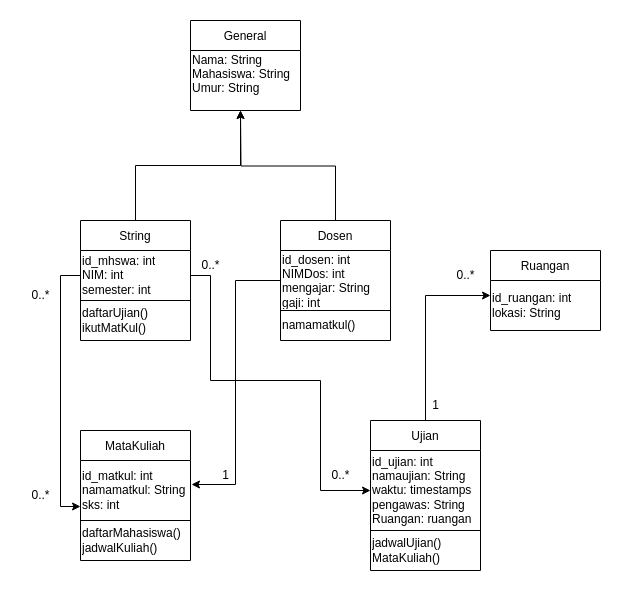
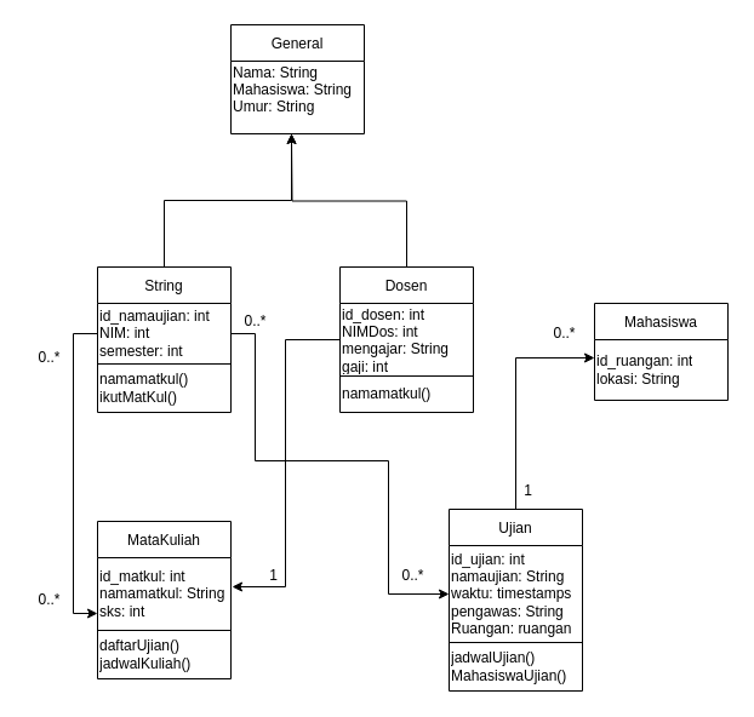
  <mxCell id="0" />
  <mxCell id="1" parent="0" />
  <mxCell id="2" value="String" style="shape=table;startSize=30;container=1;collapsible=0;childLayout=tableLayout;align=center;" vertex="1" parent="1"><mxGeometry x="80" y="220" width="110" height="120" as="geometry" /></mxCell>
  <mxCell id="3" value="" style="shape=tableRow;horizontal=0;startSize=0;swimlaneHead=0;swimlaneBody=0;strokeColor=inherit;top=0;left=0;bottom=0;right=0;collapsible=0;dropTarget=0;fillColor=none;points=[[0,0.5],[1,0.5]];portConstraint=eastwest;" vertex="1" parent="2"><mxGeometry y="30" width="110" height="50" as="geometry" /></mxCell>
- <mxCell id="4" value="id_mhswa: int&lt;div&gt;NIM: int&lt;/div&gt;&lt;div style=&quot;&quot;&gt;semester: int&lt;/div&gt;" style="shape=partialRectangle;html=1;whiteSpace=wrap;connectable=0;strokeColor=inherit;overflow=hidden;fillColor=none;top=0;left=0;bottom=0;right=0;pointerEvents=1;align=left;" vertex="1" parent="3"><mxGeometry width="110" height="50" as="geometry"><mxRectangle width="110" height="50" as="alternateBounds" /></mxGeometry></mxCell>
+ <mxCell id="4" value="id_namaujian: int&lt;div&gt;NIM: int&lt;/div&gt;&lt;div style=&quot;&quot;&gt;semester: int&lt;/div&gt;" style="shape=partialRectangle;html=1;whiteSpace=wrap;connectable=0;strokeColor=inherit;overflow=hidden;fillColor=none;top=0;left=0;bottom=0;right=0;pointerEvents=1;align=left;" vertex="1" parent="3"><mxGeometry width="110" height="50" as="geometry"><mxRectangle width="110" height="50" as="alternateBounds" /></mxGeometry></mxCell>
  <mxCell id="5" value="" style="shape=tableRow;horizontal=0;startSize=0;swimlaneHead=0;swimlaneBody=0;strokeColor=inherit;top=0;left=0;bottom=0;right=0;collapsible=0;dropTarget=0;fillColor=none;points=[[0,0.5],[1,0.5]];portConstraint=eastwest;" vertex="1" parent="2"><mxGeometry y="80" width="110" height="40" as="geometry" /></mxCell>
- <mxCell id="6" value="daftarUjian()&lt;div&gt;ikutMatKul()&lt;/div&gt;" style="shape=partialRectangle;html=1;whiteSpace=wrap;connectable=0;strokeColor=inherit;overflow=hidden;fillColor=none;top=0;left=0;bottom=0;right=0;pointerEvents=1;align=left;" vertex="1" parent="5"><mxGeometry width="110" height="40" as="geometry"><mxRectangle width="110" height="40" as="alternateBounds" /></mxGeometry></mxCell>
+ <mxCell id="6" value="namamatkul()&lt;div&gt;ikutMatKul()&lt;/div&gt;" style="shape=partialRectangle;html=1;whiteSpace=wrap;connectable=0;strokeColor=inherit;overflow=hidden;fillColor=none;top=0;left=0;bottom=0;right=0;pointerEvents=1;align=left;" vertex="1" parent="5"><mxGeometry width="110" height="40" as="geometry"><mxRectangle width="110" height="40" as="alternateBounds" /></mxGeometry></mxCell>
  <mxCell id="7" style="edgeStyle=orthogonalEdgeStyle;rounded=0;orthogonalLoop=1;jettySize=auto;html=1;exitX=0.5;exitY=0;exitDx=0;exitDy=0;" edge="1" parent="1" source="8"><mxGeometry relative="1" as="geometry"><mxPoint x="240" y="110" as="targetPoint" /></mxGeometry></mxCell>
  <mxCell id="8" value="Dosen" style="shape=table;startSize=30;container=1;collapsible=0;childLayout=tableLayout;align=center;" vertex="1" parent="1"><mxGeometry x="280" y="220" width="110" height="120" as="geometry" /></mxCell>
  <mxCell id="9" value="" style="shape=tableRow;horizontal=0;startSize=0;swimlaneHead=0;swimlaneBody=0;strokeColor=inherit;top=0;left=0;bottom=0;right=0;collapsible=0;dropTarget=0;fillColor=none;points=[[0,0.5],[1,0.5]];portConstraint=eastwest;" vertex="1" parent="8"><mxGeometry y="30" width="110" height="60" as="geometry" /></mxCell>
  <mxCell id="10" value="id_dosen: int&lt;div&gt;NIMDos: int&lt;br&gt;&lt;div style=&quot;&quot;&gt;&lt;span style=&quot;background-color: initial;&quot;&gt;mengajar: String&lt;br&gt;gaji: int&lt;/span&gt;&lt;/div&gt;&lt;/div&gt;" style="shape=partialRectangle;html=1;whiteSpace=wrap;connectable=0;strokeColor=inherit;overflow=hidden;fillColor=none;top=0;left=0;bottom=0;right=0;pointerEvents=1;align=left;" vertex="1" parent="9"><mxGeometry width="110" height="60" as="geometry"><mxRectangle width="110" height="60" as="alternateBounds" /></mxGeometry></mxCell>
  <mxCell id="11" value="" style="shape=tableRow;horizontal=0;startSize=0;swimlaneHead=0;swimlaneBody=0;strokeColor=inherit;top=0;left=0;bottom=0;right=0;collapsible=0;dropTarget=0;fillColor=none;points=[[0,0.5],[1,0.5]];portConstraint=eastwest;" vertex="1" parent="8"><mxGeometry y="90" width="110" height="30" as="geometry" /></mxCell>
  <mxCell id="12" value="namamatkul()" style="shape=partialRectangle;html=1;whiteSpace=wrap;connectable=0;strokeColor=inherit;overflow=hidden;fillColor=none;top=0;left=0;bottom=0;right=0;pointerEvents=1;align=left;" vertex="1" parent="11"><mxGeometry width="110" height="30" as="geometry"><mxRectangle width="110" height="30" as="alternateBounds" /></mxGeometry></mxCell>
  <mxCell id="13" value="MataKuliah" style="shape=table;startSize=30;container=1;collapsible=0;childLayout=tableLayout;align=center;" vertex="1" parent="1"><mxGeometry x="80" y="430" width="110" height="130" as="geometry" /></mxCell>
  <mxCell id="14" value="" style="shape=tableRow;horizontal=0;startSize=0;swimlaneHead=0;swimlaneBody=0;strokeColor=inherit;top=0;left=0;bottom=0;right=0;collapsible=0;dropTarget=0;fillColor=none;points=[[0,0.5],[1,0.5]];portConstraint=eastwest;" vertex="1" parent="13"><mxGeometry y="30" width="110" height="60" as="geometry" /></mxCell>
  <mxCell id="15" value="id_matkul: int&lt;br&gt;namamatkul: String&lt;br&gt;sks: int" style="shape=partialRectangle;html=1;whiteSpace=wrap;connectable=0;strokeColor=inherit;overflow=hidden;fillColor=none;top=0;left=0;bottom=0;right=0;pointerEvents=1;align=left;" vertex="1" parent="14"><mxGeometry width="110" height="60" as="geometry"><mxRectangle width="110" height="60" as="alternateBounds" /></mxGeometry></mxCell>
  <mxCell id="16" value="" style="shape=tableRow;horizontal=0;startSize=0;swimlaneHead=0;swimlaneBody=0;strokeColor=inherit;top=0;left=0;bottom=0;right=0;collapsible=0;dropTarget=0;fillColor=none;points=[[0,0.5],[1,0.5]];portConstraint=eastwest;" vertex="1" parent="13"><mxGeometry y="90" width="110" height="40" as="geometry" /></mxCell>
- <mxCell id="17" value="daftarMahasiswa()&lt;br&gt;jadwalKuliah()" style="shape=partialRectangle;html=1;whiteSpace=wrap;connectable=0;strokeColor=inherit;overflow=hidden;fillColor=none;top=0;left=0;bottom=0;right=0;pointerEvents=1;align=left;" vertex="1" parent="16"><mxGeometry width="110" height="40" as="geometry"><mxRectangle width="110" height="40" as="alternateBounds" /></mxGeometry></mxCell>
+ <mxCell id="17" value="daftarUjian()&lt;br&gt;jadwalKuliah()" style="shape=partialRectangle;html=1;whiteSpace=wrap;connectable=0;strokeColor=inherit;overflow=hidden;fillColor=none;top=0;left=0;bottom=0;right=0;pointerEvents=1;align=left;" vertex="1" parent="16"><mxGeometry width="110" height="40" as="geometry"><mxRectangle width="110" height="40" as="alternateBounds" /></mxGeometry></mxCell>
  <mxCell id="18" value="Ujian" style="shape=table;startSize=30;container=1;collapsible=0;childLayout=tableLayout;align=center;" vertex="1" parent="1"><mxGeometry x="370" y="420" width="110" height="150" as="geometry" /></mxCell>
  <mxCell id="19" value="" style="shape=tableRow;horizontal=0;startSize=0;swimlaneHead=0;swimlaneBody=0;strokeColor=inherit;top=0;left=0;bottom=0;right=0;collapsible=0;dropTarget=0;fillColor=none;points=[[0,0.5],[1,0.5]];portConstraint=eastwest;" vertex="1" parent="18"><mxGeometry y="30" width="110" height="80" as="geometry" /></mxCell>
  <mxCell id="20" value="id_ujian: int&lt;br&gt;namaujian: String&lt;br&gt;waktu: timestamps&lt;br&gt;pengawas: String&lt;br&gt;Ruangan: ruangan" style="shape=partialRectangle;html=1;whiteSpace=wrap;connectable=0;strokeColor=inherit;overflow=hidden;fillColor=none;top=0;left=0;bottom=0;right=0;pointerEvents=1;align=left;" vertex="1" parent="19"><mxGeometry width="110" height="80" as="geometry"><mxRectangle width="110" height="80" as="alternateBounds" /></mxGeometry></mxCell>
  <mxCell id="21" value="" style="shape=tableRow;horizontal=0;startSize=0;swimlaneHead=0;swimlaneBody=0;strokeColor=inherit;top=0;left=0;bottom=0;right=0;collapsible=0;dropTarget=0;fillColor=none;points=[[0,0.5],[1,0.5]];portConstraint=eastwest;" vertex="1" parent="18"><mxGeometry y="110" width="110" height="40" as="geometry" /></mxCell>
- <mxCell id="22" value="jadwalUjian()&lt;br&gt;MataKuliah()" style="shape=partialRectangle;html=1;whiteSpace=wrap;connectable=0;strokeColor=inherit;overflow=hidden;fillColor=none;top=0;left=0;bottom=0;right=0;pointerEvents=1;align=left;" vertex="1" parent="21"><mxGeometry width="110" height="40" as="geometry"><mxRectangle width="110" height="40" as="alternateBounds" /></mxGeometry></mxCell>
- <mxCell id="23" value="Ruangan" style="shape=table;startSize=30;container=1;collapsible=0;childLayout=tableLayout;align=center;" vertex="1" parent="1"><mxGeometry x="490" y="250" width="110" height="80" as="geometry" /></mxCell>
+ <mxCell id="22" value="jadwalUjian()&lt;br&gt;MahasiswaUjian()" style="shape=partialRectangle;html=1;whiteSpace=wrap;connectable=0;strokeColor=inherit;overflow=hidden;fillColor=none;top=0;left=0;bottom=0;right=0;pointerEvents=1;align=left;" vertex="1" parent="21"><mxGeometry width="110" height="40" as="geometry"><mxRectangle width="110" height="40" as="alternateBounds" /></mxGeometry></mxCell>
+ <mxCell id="23" value="Mahasiswa" style="shape=table;startSize=30;container=1;collapsible=0;childLayout=tableLayout;align=center;" vertex="1" parent="1"><mxGeometry x="490" y="250" width="110" height="80" as="geometry" /></mxCell>
  <mxCell id="24" value="" style="shape=tableRow;horizontal=0;startSize=0;swimlaneHead=0;swimlaneBody=0;strokeColor=inherit;top=0;left=0;bottom=0;right=0;collapsible=0;dropTarget=0;fillColor=none;points=[[0,0.5],[1,0.5]];portConstraint=eastwest;" vertex="1" parent="23"><mxGeometry y="30" width="110" height="50" as="geometry" /></mxCell>
  <mxCell id="25" value="id_ruangan: int&lt;br&gt;lokasi: String" style="shape=partialRectangle;html=1;whiteSpace=wrap;connectable=0;strokeColor=inherit;overflow=hidden;fillColor=none;top=0;left=0;bottom=0;right=0;pointerEvents=1;align=left;" vertex="1" parent="24"><mxGeometry width="110" height="50" as="geometry"><mxRectangle width="110" height="50" as="alternateBounds" /></mxGeometry></mxCell>
  <mxCell id="26" style="edgeStyle=orthogonalEdgeStyle;rounded=0;orthogonalLoop=1;jettySize=auto;html=1;exitX=0;exitY=0.5;exitDx=0;exitDy=0;entryX=0;entryY=0.767;entryDx=0;entryDy=0;entryPerimeter=0;" edge="1" parent="1" source="3" target="14"><mxGeometry relative="1" as="geometry" /></mxCell>
  <mxCell id="27" value="0..*" style="text;html=1;align=center;verticalAlign=middle;resizable=0;points=[];autosize=1;strokeColor=none;fillColor=none;" vertex="1" parent="1"><mxGeometry x="20" y="280" width="40" height="30" as="geometry" /></mxCell>
  <mxCell id="28" style="edgeStyle=orthogonalEdgeStyle;rounded=0;orthogonalLoop=1;jettySize=auto;html=1;exitX=0;exitY=0.5;exitDx=0;exitDy=0;entryX=1.009;entryY=0.4;entryDx=0;entryDy=0;entryPerimeter=0;" edge="1" parent="1" source="9" target="14"><mxGeometry relative="1" as="geometry" /></mxCell>
  <mxCell id="29" value="General" style="shape=table;startSize=30;container=1;collapsible=0;childLayout=tableLayout;align=center;" vertex="1" parent="1"><mxGeometry x="190" y="20" width="110" height="90" as="geometry" /></mxCell>
  <mxCell id="30" value="" style="shape=tableRow;horizontal=0;startSize=0;swimlaneHead=0;swimlaneBody=0;strokeColor=inherit;top=0;left=0;bottom=0;right=0;collapsible=0;dropTarget=0;fillColor=none;points=[[0,0.5],[1,0.5]];portConstraint=eastwest;" vertex="1" parent="29"><mxGeometry y="30" width="110" height="60" as="geometry" /></mxCell>
  <mxCell id="31" value="Nama: String&lt;br&gt;Mahasiswa: String&lt;br&gt;Umur: String&lt;div&gt;&lt;br/&gt;&lt;/div&gt;" style="shape=partialRectangle;html=1;whiteSpace=wrap;connectable=0;strokeColor=inherit;overflow=hidden;fillColor=none;top=0;left=0;bottom=0;right=0;pointerEvents=1;align=left;" vertex="1" parent="30"><mxGeometry width="110" height="60" as="geometry"><mxRectangle width="110" height="60" as="alternateBounds" /></mxGeometry></mxCell>
  <mxCell id="32" style="edgeStyle=orthogonalEdgeStyle;rounded=0;orthogonalLoop=1;jettySize=auto;html=1;exitX=0.5;exitY=0;exitDx=0;exitDy=0;" edge="1" parent="1" source="2"><mxGeometry relative="1" as="geometry"><mxPoint x="240" y="110" as="targetPoint" /><Array as="points"><mxPoint x="135" y="165" /><mxPoint x="240" y="165" /><mxPoint x="240" y="110" /></Array></mxGeometry></mxCell>
  <mxCell id="33" value="0..*" style="text;html=1;align=center;verticalAlign=middle;resizable=0;points=[];autosize=1;strokeColor=none;fillColor=none;" vertex="1" parent="1"><mxGeometry x="20" y="480" width="40" height="30" as="geometry" /></mxCell>
  <mxCell id="34" value="1" style="text;html=1;align=center;verticalAlign=middle;resizable=0;points=[];autosize=1;strokeColor=none;fillColor=none;" vertex="1" parent="1"><mxGeometry x="210" y="460" width="30" height="30" as="geometry" /></mxCell>
  <mxCell id="35" style="edgeStyle=orthogonalEdgeStyle;rounded=0;orthogonalLoop=1;jettySize=auto;html=1;exitX=0.5;exitY=0;exitDx=0;exitDy=0;entryX=0;entryY=0.3;entryDx=0;entryDy=0;entryPerimeter=0;" edge="1" parent="1" source="18" target="24"><mxGeometry relative="1" as="geometry" /></mxCell>
  <mxCell id="36" value="1" style="text;html=1;align=center;verticalAlign=middle;resizable=0;points=[];autosize=1;strokeColor=none;fillColor=none;" vertex="1" parent="1"><mxGeometry x="420" y="390" width="30" height="30" as="geometry" /></mxCell>
  <mxCell id="37" value="0..*" style="text;html=1;align=center;verticalAlign=middle;resizable=0;points=[];autosize=1;strokeColor=none;fillColor=none;" vertex="1" parent="1"><mxGeometry x="445" y="260" width="40" height="30" as="geometry" /></mxCell>
  <mxCell id="38" style="edgeStyle=orthogonalEdgeStyle;rounded=0;orthogonalLoop=1;jettySize=auto;html=1;exitX=1;exitY=0.5;exitDx=0;exitDy=0;entryX=0;entryY=0.5;entryDx=0;entryDy=0;" edge="1" parent="1" source="3" target="19"><mxGeometry relative="1" as="geometry"><Array as="points"><mxPoint x="210" y="275" /><mxPoint x="210" y="380" /><mxPoint x="320" y="380" /><mxPoint x="320" y="490" /></Array></mxGeometry></mxCell>
  <mxCell id="39" value="0..*" style="text;html=1;align=center;verticalAlign=middle;resizable=0;points=[];autosize=1;strokeColor=none;fillColor=none;" vertex="1" parent="1"><mxGeometry x="190" y="250" width="40" height="30" as="geometry" /></mxCell>
  <mxCell id="40" value="0..*" style="text;html=1;align=center;verticalAlign=middle;resizable=0;points=[];autosize=1;strokeColor=none;fillColor=none;" vertex="1" parent="1"><mxGeometry x="320" y="460" width="40" height="30" as="geometry" /></mxCell>
